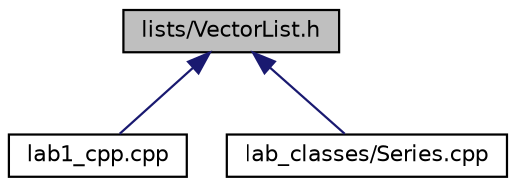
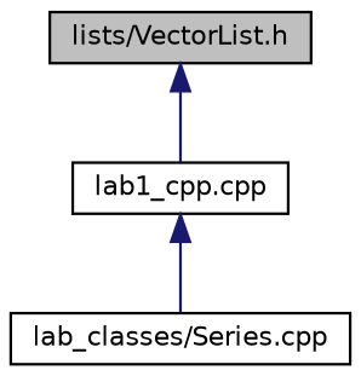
  digraph {
    node [color=black fillcolor=white fontname=Helvetica fontsize=10 shape=record style=filled]
    edge [color=midnightblue dir=back fontname=Helvetica fontsize=10 labelfontname=Helvetica labelfontsize=10 style=solid]
    n1 [fillcolor=grey75 fontcolor=black height=0.2 label="lists/VectorList.h" width=0.4]
    n2 [height=0.2 label="lab1_cpp.cpp" width=0.4]
    n3 [height=0.2 label="lab_classes/Series.cpp" width=0.4]
    n1 -> n2
-   n1 -> n3
+   n2 -> n3
  }
